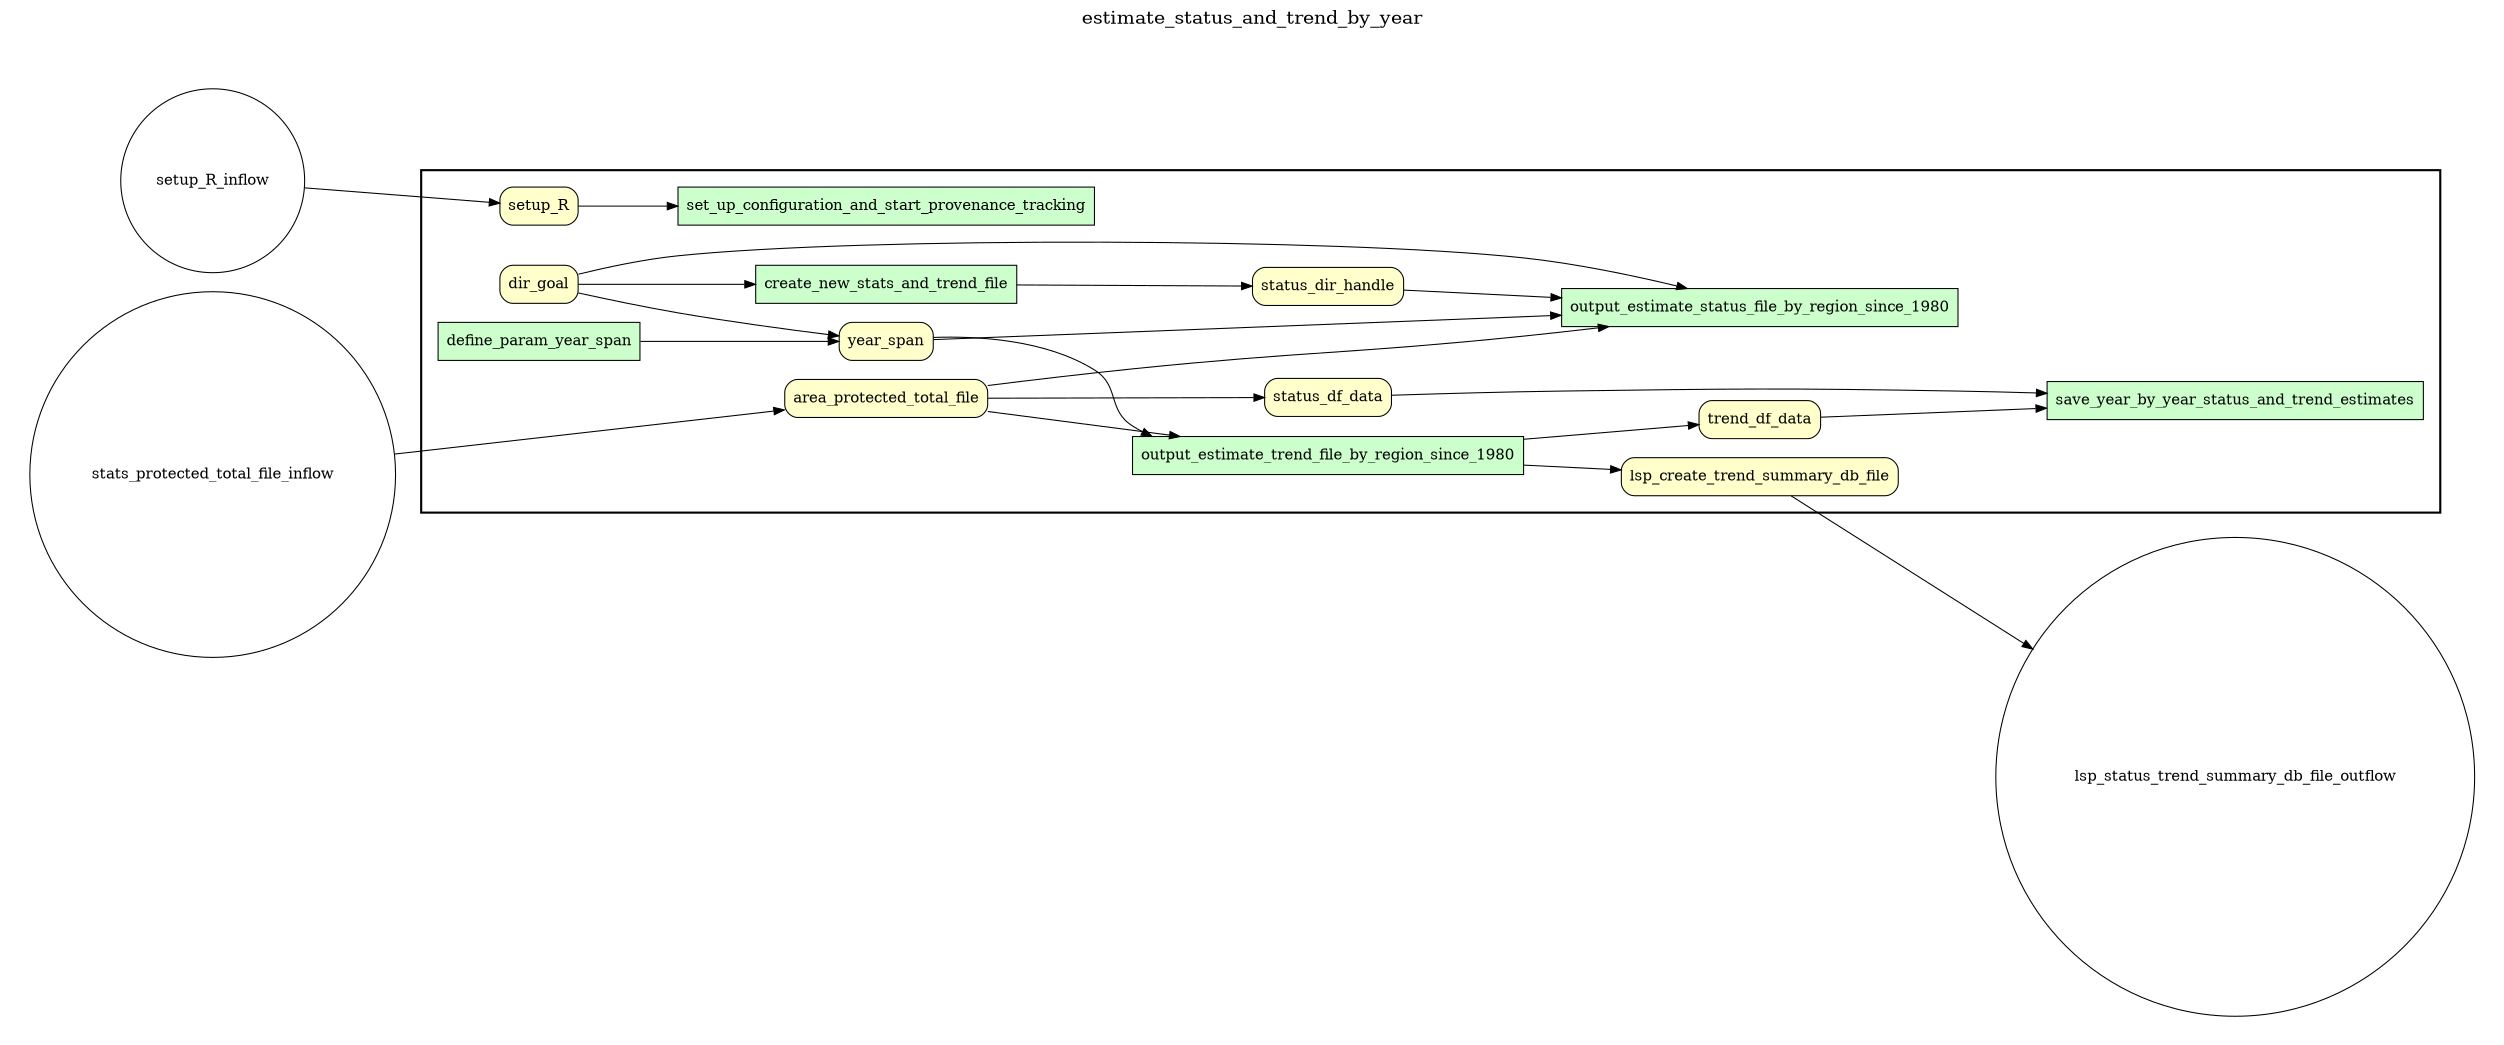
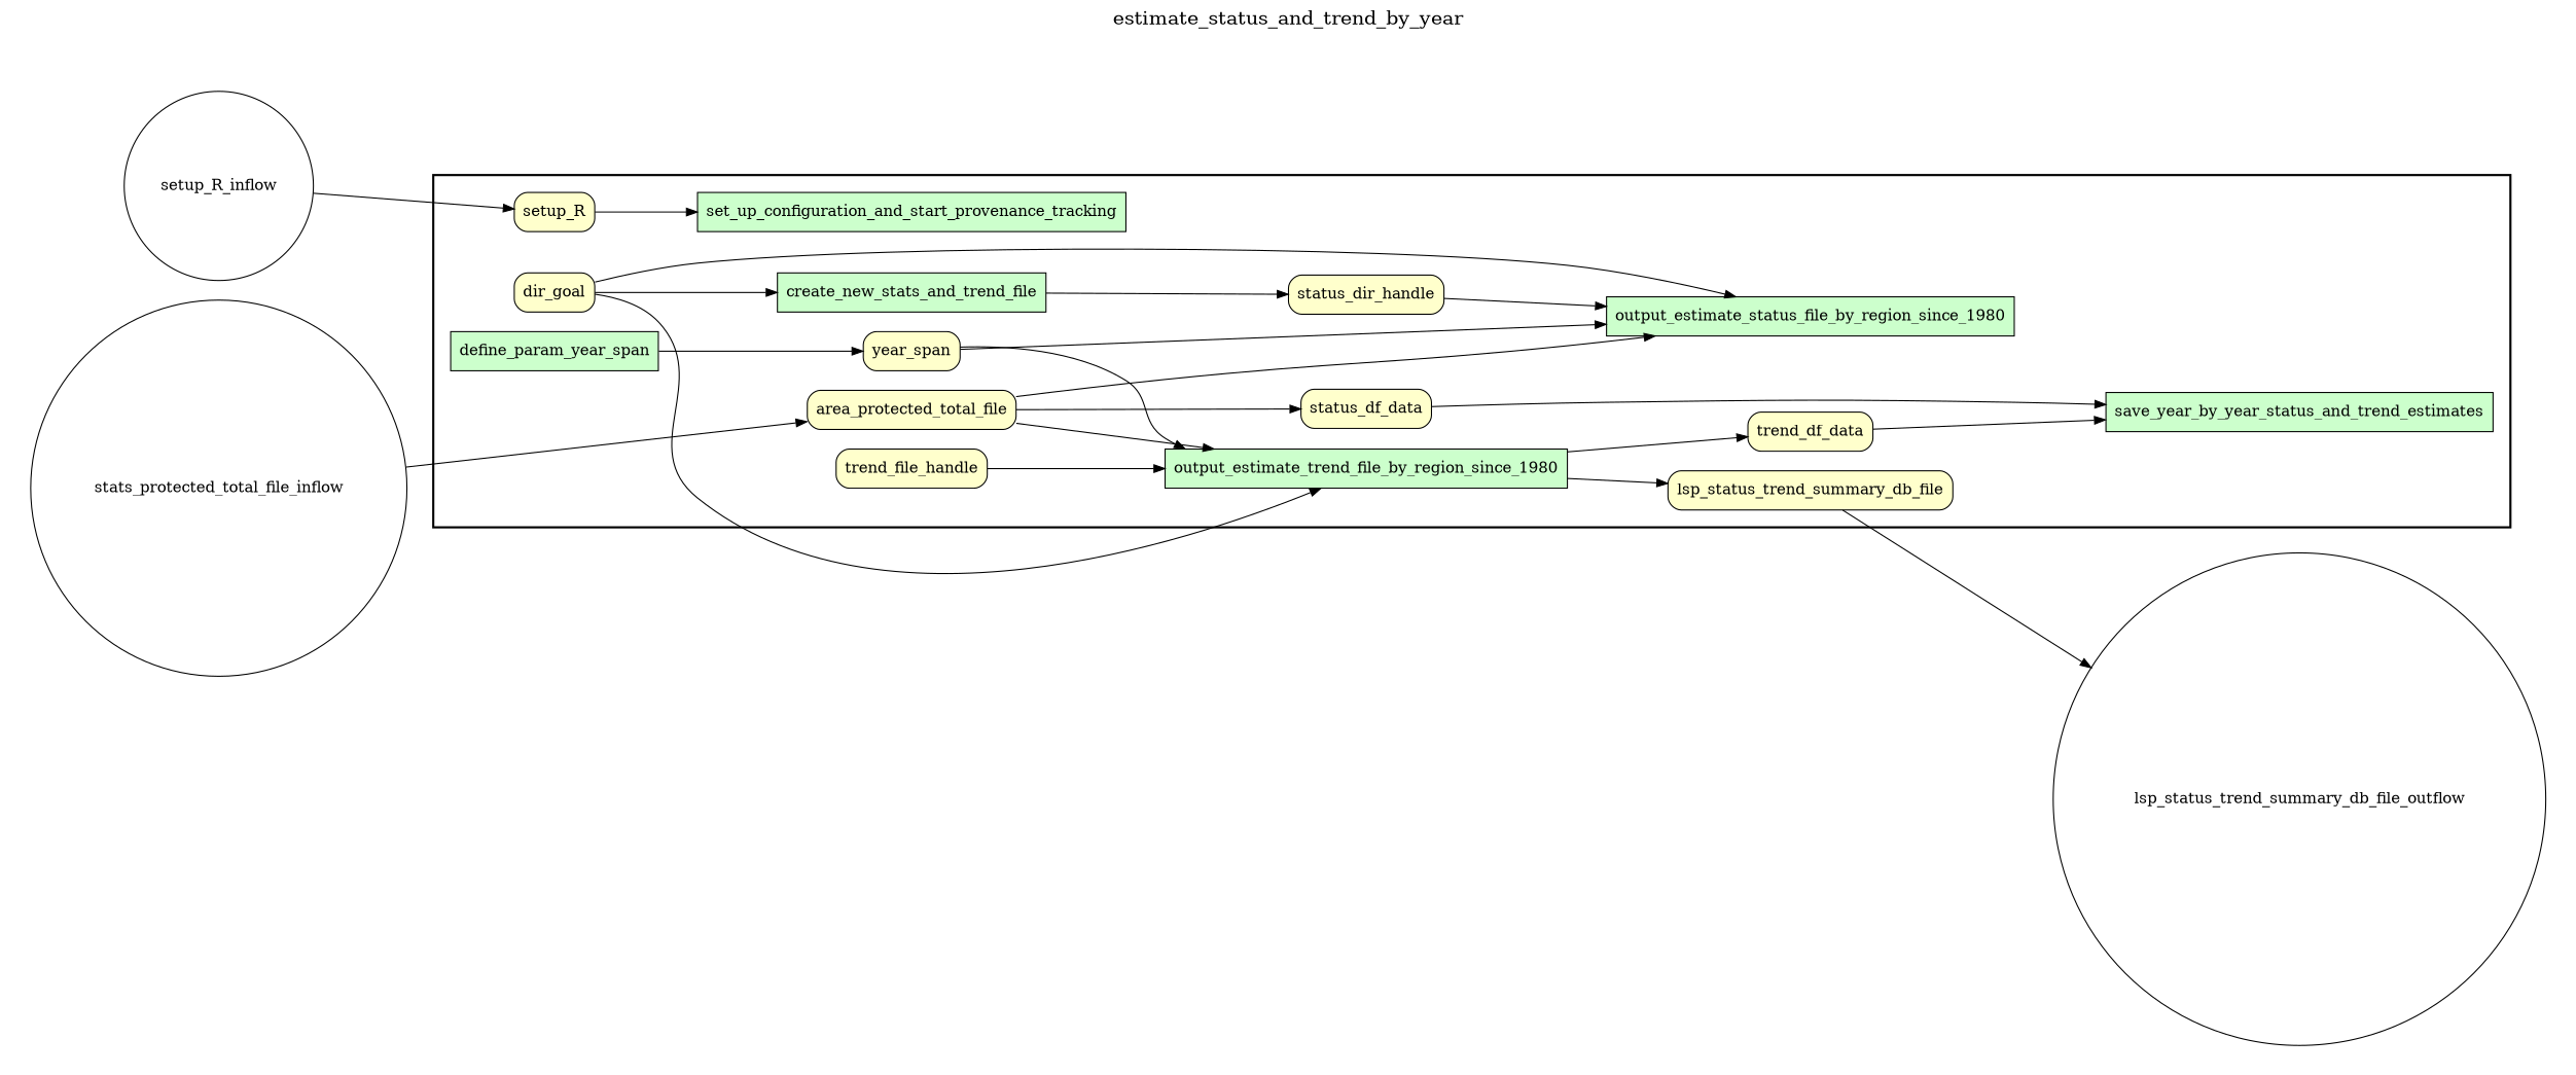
  digraph {
    fontname="DejaVu Serif"
    fontsize=18
    label=estimate_status_and_trend_by_year
    labelloc=t
    rankdir=LR
    node [fillcolor="#FFFFCC" fontname="DejaVu Serif" peripheries=1 shape=box style="rounded,filled"]
    edge [fontname="DejaVu Serif"]
    output_estimate_trend_file_by_region_since_1980 [fillcolor="#CCFFCC" style=filled]
    output_estimate_status_file_by_region_since_1980 [fillcolor="#CCFFCC" style=filled]
    define_param_year_span [fillcolor="#CCFFCC" style=filled]
    create_new_stats_and_trend_file [fillcolor="#CCFFCC" style=filled]
    set_up_configuration_and_start_provenance_tracking [fillcolor="#CCFFCC" style=filled]
    save_year_by_year_status_and_trend_estimates [fillcolor="#CCFFCC" style=filled]
    setup_R
    dir_goal
    n9 [label=status_dir_handle]
+   trend_file_handle
    year_span
    area_protected_total_file
    status_df_data
    trend_df_data
-   lsp_status_trend_summary_db_file [label=lsp_create_trend_summary_db_file]
+   lsp_status_trend_summary_db_file
    setup_R_inflow [fillcolor="#FFFFFF" shape=circle width=0.2 style=""]
    n17 [fillcolor="#FFFFFF" label=stats_protected_total_file_inflow shape=circle width=0.2 style=""]
    lsp_status_trend_summary_db_file_outflow [fillcolor="#FFFFFF" shape=circle width=0.2 style=""]
    subgraph cluster_1 {
      color=black
      label=""
      penwidth=2
      subgraph cluster_2 {
        color=white
        label=""
        penwidth=2
        output_estimate_trend_file_by_region_since_1980
        output_estimate_status_file_by_region_since_1980
        define_param_year_span
        create_new_stats_and_trend_file
        set_up_configuration_and_start_provenance_tracking
        save_year_by_year_status_and_trend_estimates
        setup_R
        dir_goal
        n9
+       trend_file_handle
        year_span
        area_protected_total_file
        status_df_data
        trend_df_data
        lsp_status_trend_summary_db_file
      }
    }
    subgraph cluster_3 {
      color=white
      label=""
      penwidth=2
      subgraph cluster_4 {
        color=white
        label=""
        penwidth=2
        setup_R_inflow
        n17
      }
    }
    subgraph cluster_5 {
      color=white
      label=""
      penwidth=2
      subgraph cluster_6 {
        color=white
        label=""
        penwidth=2
        lsp_status_trend_summary_db_file_outflow
      }
    }
    output_estimate_trend_file_by_region_since_1980 -> trend_df_data
    output_estimate_trend_file_by_region_since_1980 -> lsp_status_trend_summary_db_file
    define_param_year_span -> year_span
    create_new_stats_and_trend_file -> n9
    setup_R -> set_up_configuration_and_start_provenance_tracking
-   dir_goal -> year_span
+   dir_goal -> output_estimate_trend_file_by_region_since_1980
    dir_goal -> output_estimate_status_file_by_region_since_1980
    dir_goal -> create_new_stats_and_trend_file
    n9 -> output_estimate_status_file_by_region_since_1980
+   trend_file_handle -> output_estimate_trend_file_by_region_since_1980
    year_span -> output_estimate_trend_file_by_region_since_1980
    year_span -> output_estimate_status_file_by_region_since_1980
    area_protected_total_file -> output_estimate_trend_file_by_region_since_1980
    area_protected_total_file -> output_estimate_status_file_by_region_since_1980
    area_protected_total_file -> status_df_data
    status_df_data -> save_year_by_year_status_and_trend_estimates
    trend_df_data -> save_year_by_year_status_and_trend_estimates
    lsp_status_trend_summary_db_file -> lsp_status_trend_summary_db_file_outflow
    setup_R_inflow -> setup_R
    n17 -> area_protected_total_file
  }
